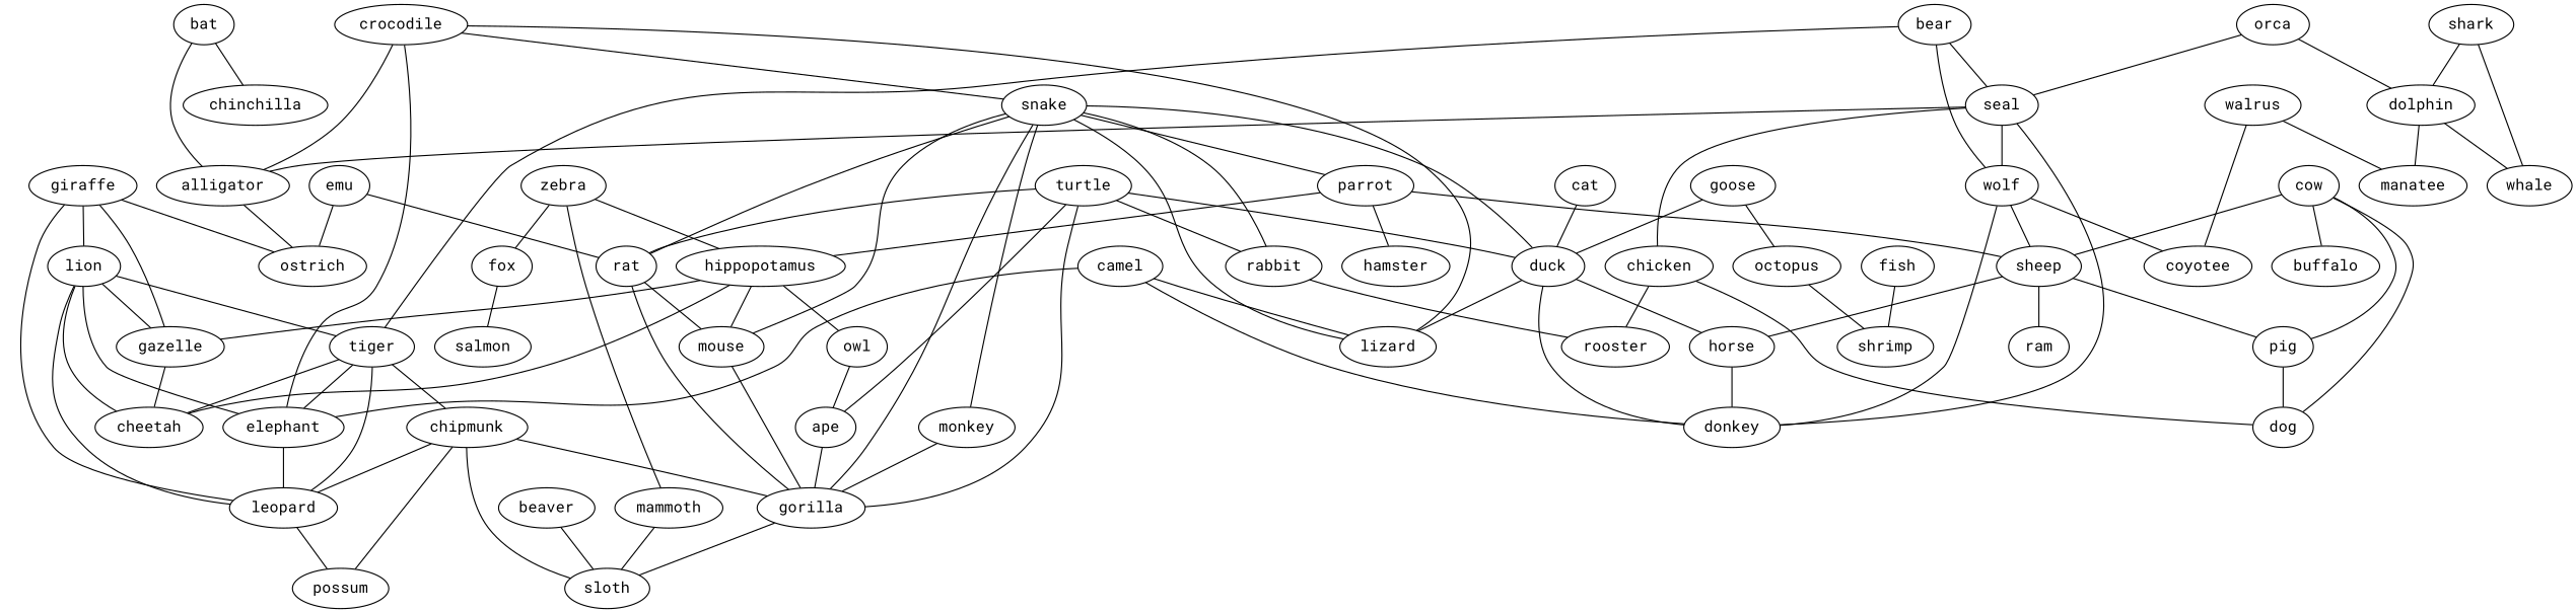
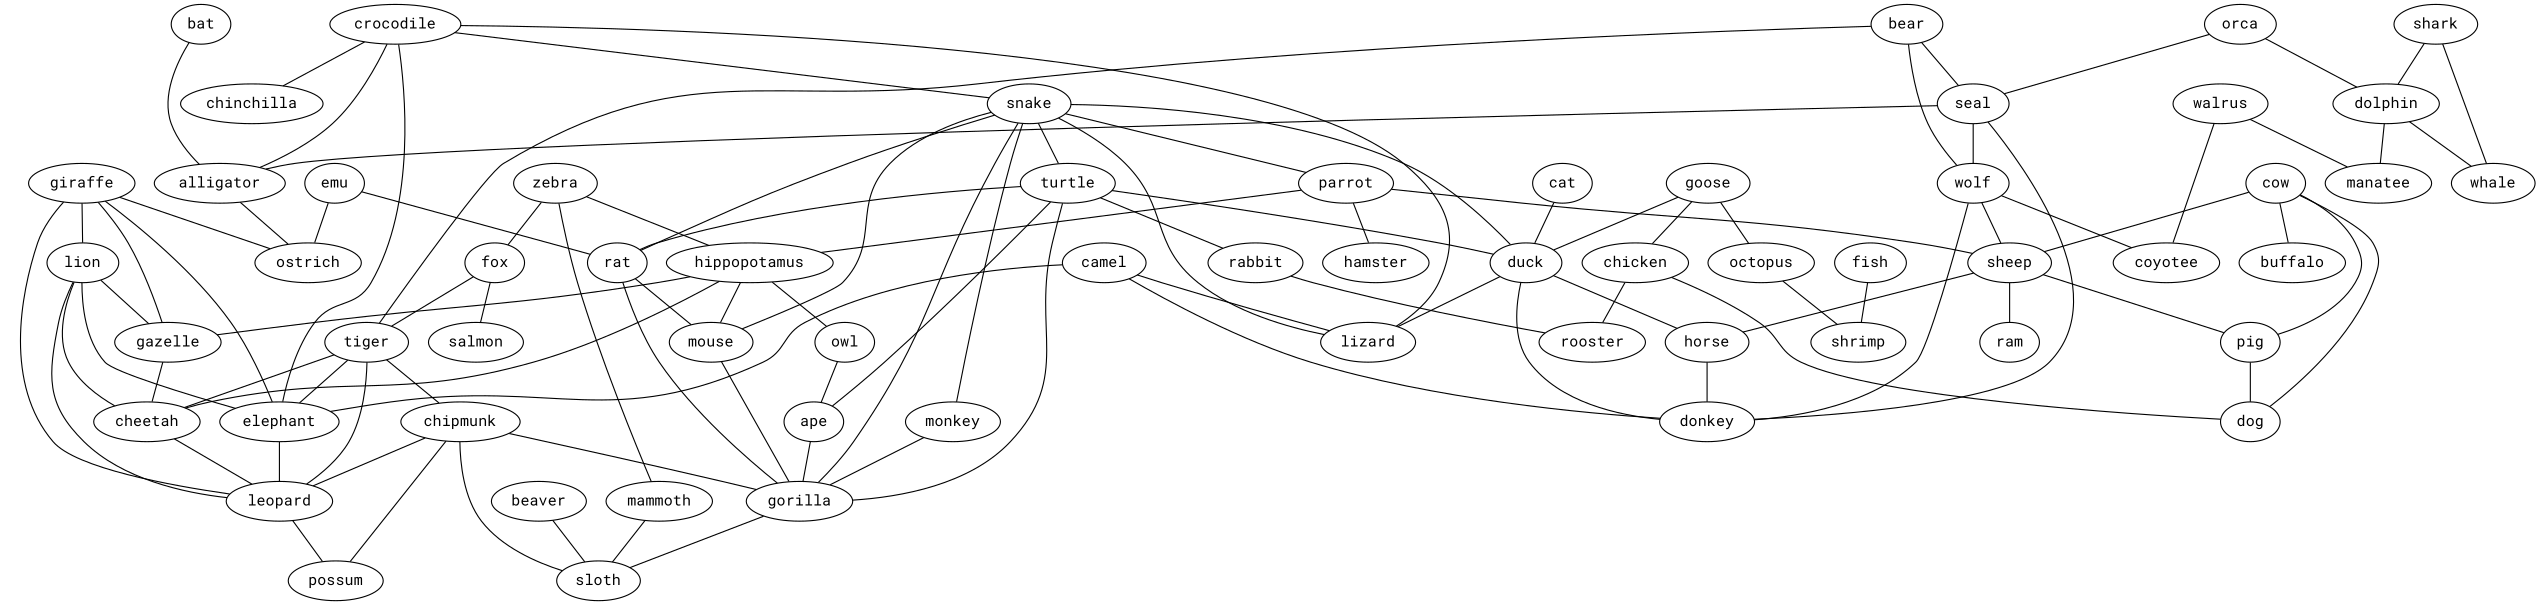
  strict graph {
    fontname="Roboto Mono"
    node [fontname="Roboto Mono"]
    edge [fontname="Roboto Mono" weight=1]
    camel
    lizard
    donkey
    elephant
    leopard
    crocodile
    snake
    alligator
    chinchilla
    turtle
    duck
    monkey
    rat
    mouse
    gorilla
    parrot
    ostrich
    bear
    seal
    wolf
    tiger
    sheep
    coyotee
    cheetah
    chipmunk
    giraffe
    lion
    gazelle
    possum
    ape
    rabbit
    horse
    sloth
    bat
    hamster
    hippopotamus
    owl
    pig
    ram
    emu
    walrus
    manatee
    orca
    dolphin
    whale
    rooster
    fish
    shrimp
    goose
    chicken
    octopus
    dog
    zebra
    fox
    mammoth
    salmon
    cow
    buffalo
    shark
    beaver
    cat
    camel -- lizard
    camel -- donkey
    camel -- elephant
    elephant -- leopard
    leopard -- possum
    crocodile -- lizard
    crocodile -- elephant
    crocodile -- snake
    crocodile -- alligator
-   bat -- chinchilla
+   crocodile -- chinchilla
    snake -- lizard
-   snake -- rabbit
+   snake -- turtle
    snake -- duck
    snake -- monkey
    snake -- rat
    snake -- mouse
    snake -- gorilla
    snake -- parrot
    alligator -- ostrich
    turtle -- duck
    turtle -- rat
    turtle -- gorilla
    turtle -- ape
    turtle -- rabbit
    duck -- lizard
    duck -- donkey
    duck -- horse
    monkey -- gorilla
    rat -- mouse
    rat -- gorilla
    mouse -- gorilla
    gorilla -- sloth
    parrot -- sheep
    parrot -- hamster
    parrot -- hippopotamus
    bear -- seal
    bear -- wolf
    bear -- tiger
    seal -- donkey
    seal -- alligator
    seal -- wolf
    wolf -- donkey
    wolf -- sheep
    wolf -- coyotee
    tiger -- elephant
    tiger -- leopard
    tiger -- cheetah
    tiger -- chipmunk
    sheep -- horse
    sheep -- pig
    sheep -- ram
+   cheetah -- leopard
    chipmunk -- leopard
    chipmunk -- gorilla
    chipmunk -- possum
    chipmunk -- sloth
+   giraffe -- elephant
    giraffe -- leopard
    giraffe -- ostrich
    giraffe -- lion
    giraffe -- gazelle
    lion -- elephant
    lion -- leopard
-   lion -- tiger
+   fox -- tiger
    lion -- cheetah
    lion -- gazelle
    gazelle -- cheetah
    ape -- gorilla
    rabbit -- rooster
    horse -- donkey
    bat -- alligator
    hippopotamus -- mouse
    hippopotamus -- cheetah
    hippopotamus -- gazelle
    hippopotamus -- owl
    owl -- ape
    pig -- dog
    emu -- rat
    emu -- ostrich
    walrus -- coyotee
    walrus -- manatee
    orca -- seal
    orca -- dolphin
    dolphin -- manatee
    dolphin -- whale
    fish -- shrimp
    goose -- duck
-   seal -- chicken
+   goose -- chicken
    goose -- octopus
    chicken -- rooster
    chicken -- dog
    octopus -- shrimp
    zebra -- hippopotamus
    zebra -- fox
    zebra -- mammoth
    fox -- salmon
    mammoth -- sloth
    cow -- sheep
    cow -- pig
    cow -- dog
    cow -- buffalo
    shark -- dolphin
    shark -- whale
    beaver -- sloth
    cat -- duck
  }
